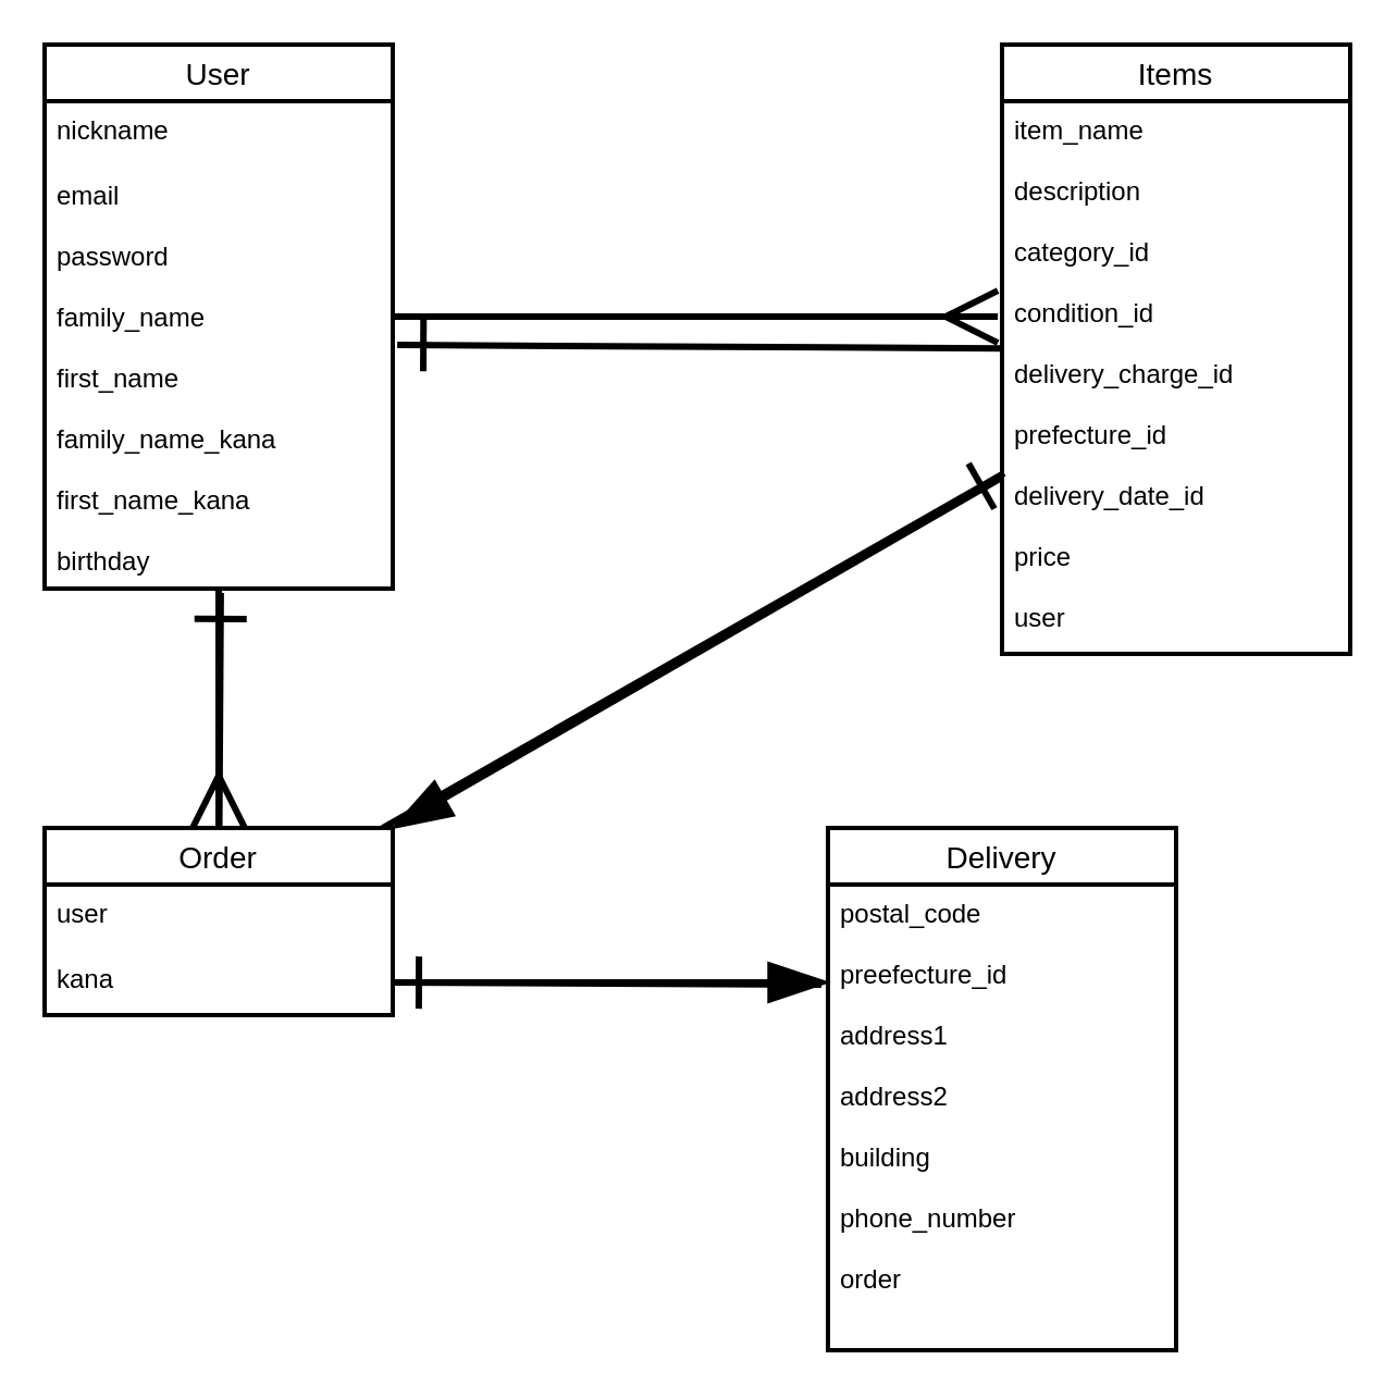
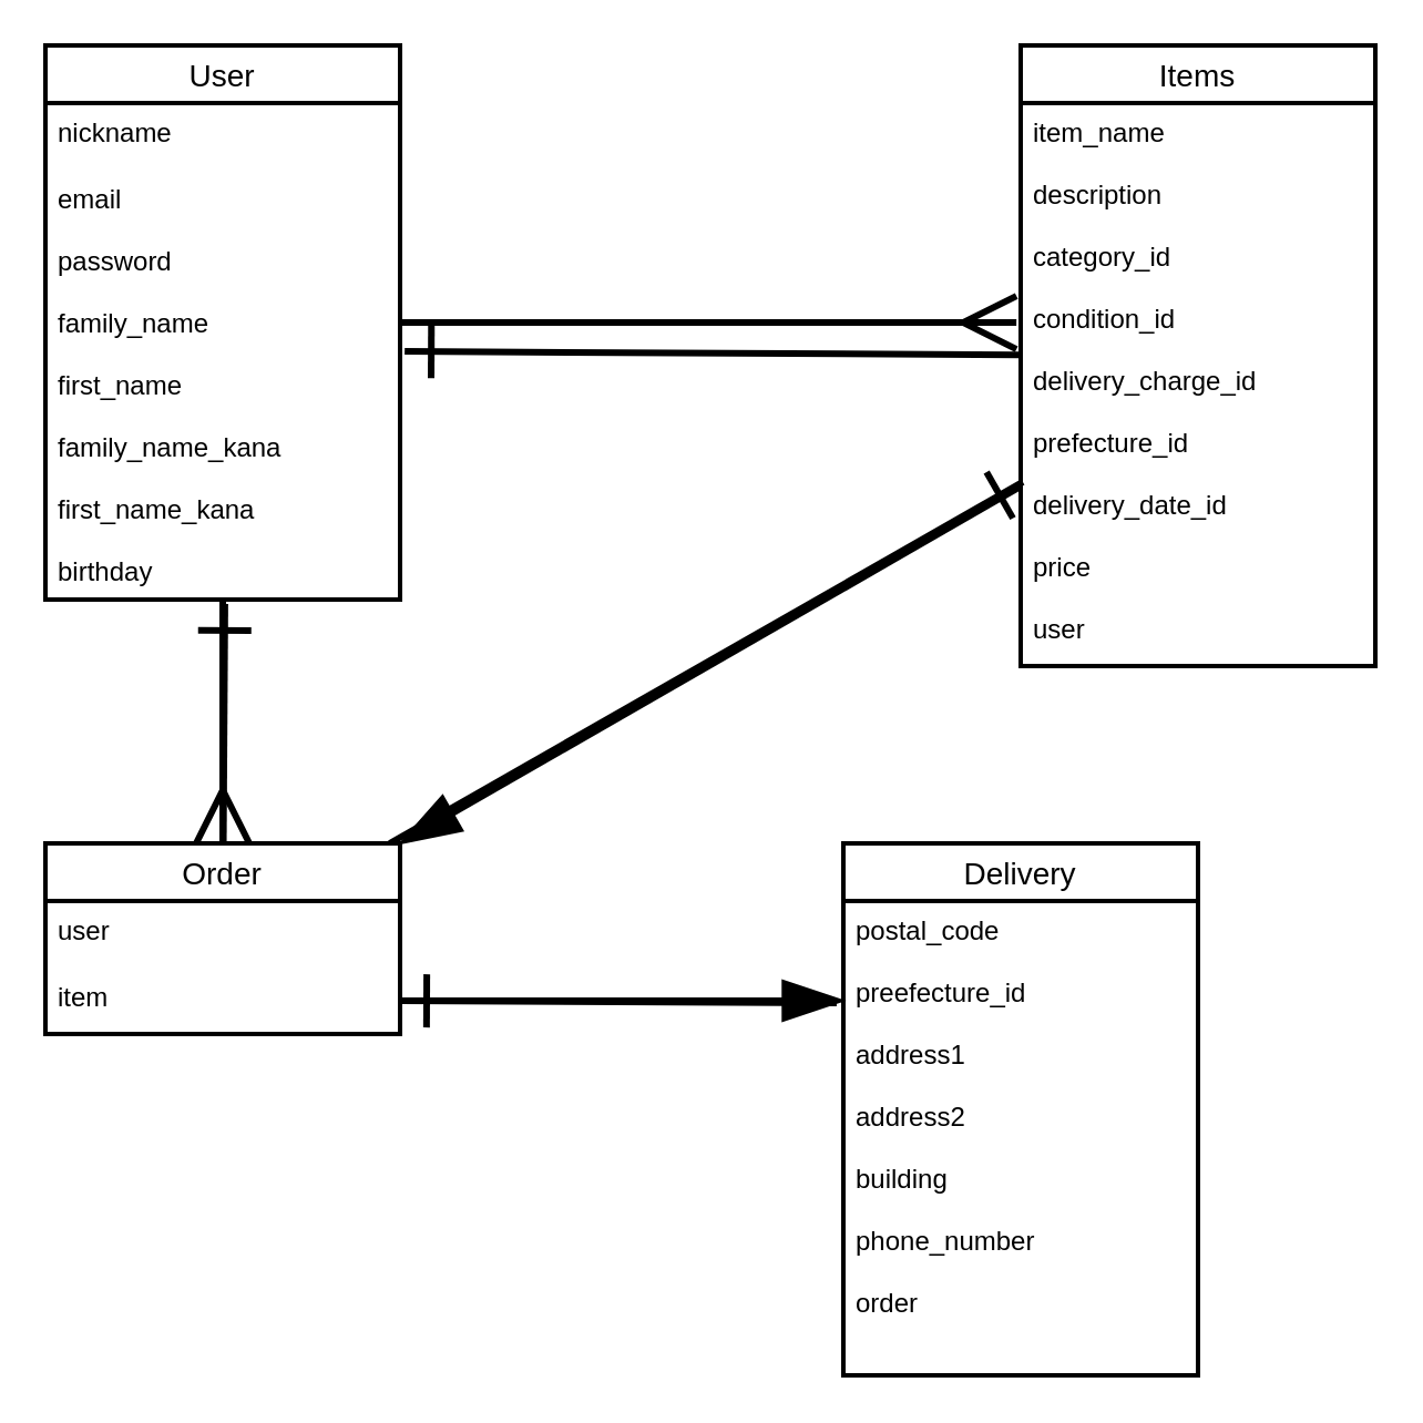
  <mxCell id="0" />
  <mxCell id="1" parent="0" />
  <mxCell id="2" style="edgeStyle=none;rounded=1;html=1;entryX=-0.012;entryY=0.39;entryDx=0;entryDy=0;entryPerimeter=0;endArrow=ERmany;endFill=0;startSize=3;endSize=20;targetPerimeterSpacing=0;strokeWidth=3;" edge="1" parent="1" source="3" target="8"><mxGeometry relative="1" as="geometry" /></mxCell>
  <mxCell id="3" value="User" style="swimlane;fontStyle=0;childLayout=stackLayout;horizontal=1;startSize=26;horizontalStack=0;resizeParent=1;resizeParentMax=0;resizeLast=0;collapsible=1;marginBottom=0;align=center;fontSize=14;strokeWidth=2;" vertex="1" parent="1"><mxGeometry x="20" y="20" width="160" height="250" as="geometry" /></mxCell>
  <mxCell id="4" value="nickname&#10;&#10;" style="text;strokeColor=none;fillColor=none;spacingLeft=4;spacingRight=4;overflow=hidden;rotatable=0;points=[[0,0.5],[1,0.5]];portConstraint=eastwest;fontSize=12;" vertex="1" parent="3"><mxGeometry y="26" width="160" height="30" as="geometry" /></mxCell>
  <mxCell id="5" value="email&#10;&#10;password&#10;&#10;family_name&#10;&#10;first_name&#10;&#10;family_name_kana&#10;&#10;first_name_kana&#10;&#10;birthday&#10;&#10;" style="text;strokeColor=none;fillColor=none;spacingLeft=4;spacingRight=4;overflow=hidden;rotatable=0;points=[[0,0.5],[1,0.5]];portConstraint=eastwest;fontSize=12;" vertex="1" parent="3"><mxGeometry y="56" width="160" height="194" as="geometry" /></mxCell>
  <mxCell id="6" style="edgeStyle=none;rounded=1;html=1;entryX=1.013;entryY=0.423;entryDx=0;entryDy=0;entryPerimeter=0;endArrow=ERone;endFill=0;startSize=3;endSize=20;targetPerimeterSpacing=0;strokeWidth=3;" edge="1" parent="1" source="7" target="5"><mxGeometry relative="1" as="geometry" /></mxCell>
  <mxCell id="7" value="Items" style="swimlane;fontStyle=0;childLayout=stackLayout;horizontal=1;startSize=26;horizontalStack=0;resizeParent=1;resizeParentMax=0;resizeLast=0;collapsible=1;marginBottom=0;align=center;fontSize=14;strokeWidth=2;" vertex="1" parent="1"><mxGeometry x="460" y="20" width="160" height="280" as="geometry" /></mxCell>
  <mxCell id="8" value="item_name&#10;&#10;description&#10;&#10;category_id&#10;&#10;condition_id&#10;&#10;delivery_charge_id&#10;&#10;prefecture_id&#10;&#10;delivery_date_id&#10;&#10;price&#10;&#10;user" style="text;strokeColor=none;fillColor=none;spacingLeft=4;spacingRight=4;overflow=hidden;rotatable=0;points=[[0,0.5],[1,0.5]];portConstraint=eastwest;fontSize=12;" vertex="1" parent="7"><mxGeometry y="26" width="160" height="254" as="geometry" /></mxCell>
  <mxCell id="9" style="edgeStyle=none;rounded=1;html=1;endArrow=ERone;endFill=0;startSize=3;endSize=20;targetPerimeterSpacing=0;strokeWidth=3;entryX=0.006;entryY=0.673;entryDx=0;entryDy=0;entryPerimeter=0;" edge="1" parent="1" source="11" target="8"><mxGeometry relative="1" as="geometry"><mxPoint x="450" y="210" as="targetPoint" /></mxGeometry></mxCell>
  <mxCell id="10" style="edgeStyle=none;rounded=1;html=1;entryX=0.506;entryY=1.01;entryDx=0;entryDy=0;entryPerimeter=0;endArrow=ERone;endFill=0;startSize=3;endSize=20;targetPerimeterSpacing=0;strokeWidth=3;" edge="1" parent="1" source="11" target="5"><mxGeometry relative="1" as="geometry" /></mxCell>
  <mxCell id="11" value="Order" style="swimlane;fontStyle=0;childLayout=stackLayout;horizontal=1;startSize=26;horizontalStack=0;resizeParent=1;resizeParentMax=0;resizeLast=0;collapsible=1;marginBottom=0;align=center;fontSize=14;strokeWidth=2;" vertex="1" parent="1"><mxGeometry x="20" y="380" width="160" height="86" as="geometry" /></mxCell>
  <mxCell id="12" value="user" style="text;strokeColor=none;fillColor=none;spacingLeft=4;spacingRight=4;overflow=hidden;rotatable=0;points=[[0,0.5],[1,0.5]];portConstraint=eastwest;fontSize=12;" vertex="1" parent="11"><mxGeometry y="26" width="160" height="30" as="geometry" /></mxCell>
- <mxCell id="13" value="kana" style="text;strokeColor=none;fillColor=none;spacingLeft=4;spacingRight=4;overflow=hidden;rotatable=0;points=[[0,0.5],[1,0.5]];portConstraint=eastwest;fontSize=12;" vertex="1" parent="11"><mxGeometry y="56" width="160" height="30" as="geometry" /></mxCell>
+ <mxCell id="13" value="item" style="text;strokeColor=none;fillColor=none;spacingLeft=4;spacingRight=4;overflow=hidden;rotatable=0;points=[[0,0.5],[1,0.5]];portConstraint=eastwest;fontSize=12;" vertex="1" parent="11"><mxGeometry y="56" width="160" height="30" as="geometry" /></mxCell>
  <mxCell id="14" value="Delivery" style="swimlane;fontStyle=0;childLayout=stackLayout;horizontal=1;startSize=26;horizontalStack=0;resizeParent=1;resizeParentMax=0;resizeLast=0;collapsible=1;marginBottom=0;align=center;fontSize=14;strokeWidth=2;" vertex="1" parent="1"><mxGeometry x="380" y="380" width="160" height="240" as="geometry" /></mxCell>
  <mxCell id="15" value="postal_code&#10;&#10;preefecture_id&#10;&#10;address1&#10;&#10;address2&#10;&#10;building&#10;&#10;phone_number&#10;&#10;order" style="text;strokeColor=none;fillColor=none;spacingLeft=4;spacingRight=4;overflow=hidden;rotatable=0;points=[[0,0.5],[1,0.5]];portConstraint=eastwest;fontSize=12;" vertex="1" parent="14"><mxGeometry y="26" width="160" height="214" as="geometry" /></mxCell>
  <mxCell id="16" style="edgeStyle=none;rounded=1;html=1;entryX=0;entryY=0.21;entryDx=0;entryDy=0;entryPerimeter=0;endArrow=blockThin;endFill=1;startSize=3;endSize=20;targetPerimeterSpacing=0;strokeWidth=3;" edge="1" parent="1" source="13" target="15"><mxGeometry relative="1" as="geometry" /></mxCell>
  <mxCell id="17" style="edgeStyle=none;rounded=1;html=1;entryX=1;entryY=0.5;entryDx=0;entryDy=0;endArrow=ERone;endFill=0;startSize=3;endSize=20;targetPerimeterSpacing=0;strokeWidth=3;exitX=-0.019;exitY=0.215;exitDx=0;exitDy=0;exitPerimeter=0;" edge="1" parent="1" source="15" target="13"><mxGeometry relative="1" as="geometry" /></mxCell>
  <mxCell id="18" style="edgeStyle=none;rounded=1;html=1;endArrow=ERmany;endFill=0;startSize=3;endSize=20;targetPerimeterSpacing=0;strokeWidth=3;" edge="1" parent="1" source="5" target="11"><mxGeometry relative="1" as="geometry" /></mxCell>
  <mxCell id="19" style="edgeStyle=none;rounded=1;html=1;entryX=1;entryY=0;entryDx=0;entryDy=0;endArrow=blockThin;endFill=1;startSize=3;endSize=20;targetPerimeterSpacing=0;strokeWidth=3;" edge="1" parent="1" source="8" target="11"><mxGeometry relative="1" as="geometry"><Array as="points" /></mxGeometry></mxCell>
